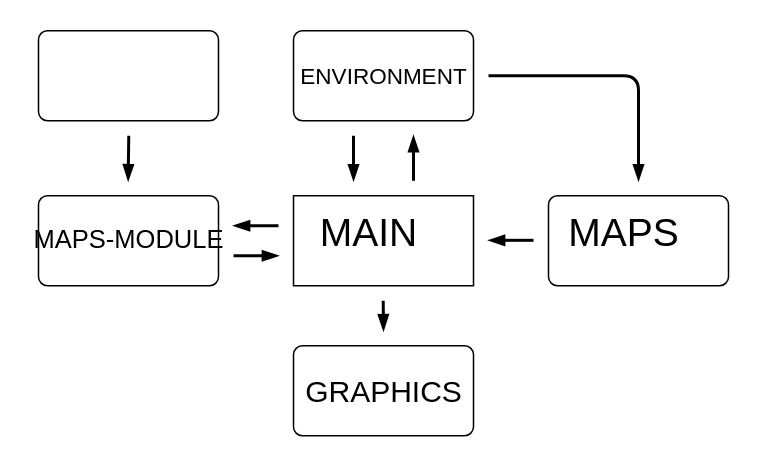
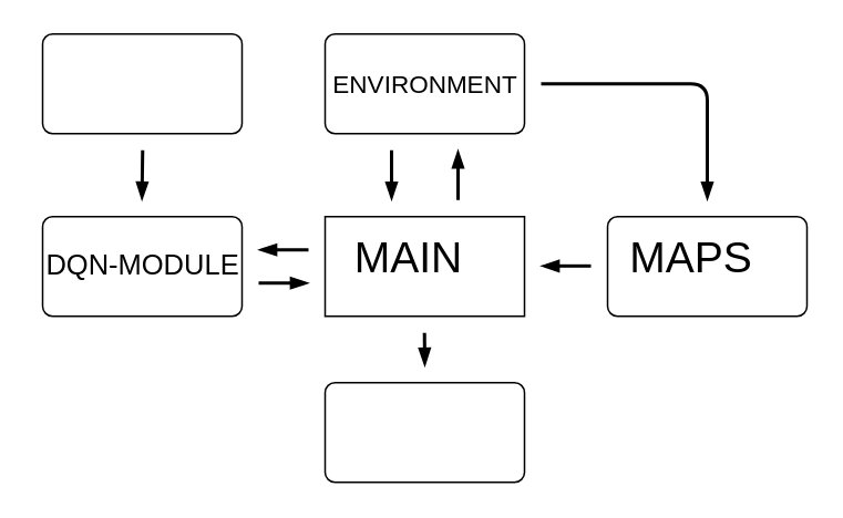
  <mxCell id="0" />
  <mxCell id="1" parent="0" />
  <mxCell id="2" value="" style="rounded=1;whiteSpace=wrap;html=1;fontSize=20;arcSize=10;" vertex="1" parent="1"><mxGeometry x="365" y="130" width="120" height="60" as="geometry" /></mxCell>
  <mxCell id="3" value="" style="rounded=1;whiteSpace=wrap;html=1;fontSize=20;arcSize=10;" vertex="1" parent="1"><mxGeometry x="195" y="20" width="120" height="60" as="geometry" /></mxCell>
  <mxCell id="4" value="" style="rounded=1;whiteSpace=wrap;html=1;fontSize=20;arcSize=10;" vertex="1" parent="1"><mxGeometry x="25" y="20" width="120" height="60" as="geometry" /></mxCell>
  <mxCell id="5" value="" style="rounded=1;whiteSpace=wrap;html=1;fontSize=20;arcSize=10;" vertex="1" parent="1"><mxGeometry x="25" y="130" width="120" height="60" as="geometry" /></mxCell>
  <mxCell id="6" value="" style="rounded=1;whiteSpace=wrap;html=1;fontSize=20;arcSize=10;" vertex="1" parent="1"><mxGeometry x="195" y="230" width="120" height="60" as="geometry" /></mxCell>
  <mxCell id="7" value="" style="verticalLabelPosition=bottom;verticalAlign=top;html=1;shape=card;whiteSpace=wrap;size=0;arcSize=12;" vertex="1" parent="1"><mxGeometry x="195" y="130" width="120" height="60" as="geometry" /></mxCell>
  <mxCell id="8" value="MAIN" style="text;html=1;align=center;verticalAlign=middle;resizable=0;points=[];autosize=1;strokeColor=none;fontSize=26;" vertex="1" parent="1"><mxGeometry x="205" y="135" width="80" height="40" as="geometry" /></mxCell>
  <mxCell id="9" value="ENVIRONMENT" style="text;html=1;align=center;verticalAlign=middle;resizable=0;points=[];autosize=1;strokeColor=none;fontSize=15;" vertex="1" parent="1"><mxGeometry x="190" y="40" width="130" height="20" as="geometry" /></mxCell>
  <mxCell id="10" value="" style="endArrow=blockThin;html=1;fontSize=26;strokeWidth=2;endFill=1;" edge="1" parent="1"><mxGeometry width="50" height="50" relative="1" as="geometry"><mxPoint x="275" y="120" as="sourcePoint" /><mxPoint x="275" y="90" as="targetPoint" /></mxGeometry></mxCell>
  <mxCell id="11" value="" style="endArrow=blockThin;html=1;fontSize=26;strokeWidth=2;endFill=1;" edge="1" parent="1"><mxGeometry width="50" height="50" relative="1" as="geometry"><mxPoint x="235" y="90" as="sourcePoint" /><mxPoint x="235" y="120" as="targetPoint" /></mxGeometry></mxCell>
  <mxCell id="12" value="" style="endArrow=blockThin;html=1;fontSize=26;strokeWidth=2;endFill=1;" edge="1" parent="1"><mxGeometry width="50" height="50" relative="1" as="geometry"><mxPoint x="185" y="150" as="sourcePoint" /><mxPoint x="155" y="150" as="targetPoint" /></mxGeometry></mxCell>
  <mxCell id="13" value="" style="endArrow=blockThin;html=1;fontSize=26;strokeWidth=2;endFill=1;" edge="1" parent="1"><mxGeometry width="50" height="50" relative="1" as="geometry"><mxPoint x="155" y="170" as="sourcePoint" /><mxPoint x="185" y="170" as="targetPoint" /><Array as="points" /></mxGeometry></mxCell>
- <mxCell id="14" value="MAPS-MODULE" style="text;html=1;align=center;verticalAlign=middle;resizable=0;points=[];autosize=1;strokeColor=none;fontSize=17;" vertex="1" parent="1"><mxGeometry x="20" y="145" width="130" height="30" as="geometry" /></mxCell>
+ <mxCell id="14" value="DQN-MODULE" style="text;html=1;align=center;verticalAlign=middle;resizable=0;points=[];autosize=1;strokeColor=none;fontSize=17;" vertex="1" parent="1"><mxGeometry x="20" y="145" width="130" height="30" as="geometry" /></mxCell>
  <mxCell id="15" value="" style="endArrow=blockThin;html=1;fontSize=26;strokeWidth=2;endFill=1;" edge="1" parent="1"><mxGeometry width="50" height="50" relative="1" as="geometry"><mxPoint x="85.18" y="90" as="sourcePoint" /><mxPoint x="84.76" y="120" as="targetPoint" /><Array as="points" /></mxGeometry></mxCell>
  <mxCell id="16" value="MAPS" style="text;html=1;align=center;verticalAlign=middle;resizable=0;points=[];autosize=1;strokeColor=none;fontSize=26;" vertex="1" parent="1"><mxGeometry x="370" y="135" width="90" height="40" as="geometry" /></mxCell>
  <mxCell id="17" value="" style="endArrow=blockThin;html=1;fontSize=26;strokeWidth=2;endFill=1;jumpSize=6;" edge="1" parent="1"><mxGeometry width="50" height="50" relative="1" as="geometry"><mxPoint x="325" y="50" as="sourcePoint" /><mxPoint x="425" y="120" as="targetPoint" /><Array as="points"><mxPoint x="425" y="50" /></Array></mxGeometry></mxCell>
- <mxCell id="18" value="GRAPHICS" style="text;html=1;align=center;verticalAlign=middle;resizable=0;points=[];autosize=1;strokeColor=none;fontSize=20;" vertex="1" parent="1"><mxGeometry x="195" y="245" width="120" height="30" as="geometry" /></mxCell>
  <mxCell id="19" value="" style="endArrow=blockThin;html=1;fontSize=26;strokeWidth=2;endFill=1;" edge="1" parent="1"><mxGeometry width="50" height="50" relative="1" as="geometry"><mxPoint x="254.8" y="200" as="sourcePoint" /><mxPoint x="255" y="220" as="targetPoint" /></mxGeometry></mxCell>
  <mxCell id="20" value="" style="endArrow=blockThin;html=1;fontSize=26;strokeWidth=2;endFill=1;" edge="1" parent="1"><mxGeometry width="50" height="50" relative="1" as="geometry"><mxPoint x="355" y="159.71" as="sourcePoint" /><mxPoint x="325" y="159.71" as="targetPoint" /></mxGeometry></mxCell>
